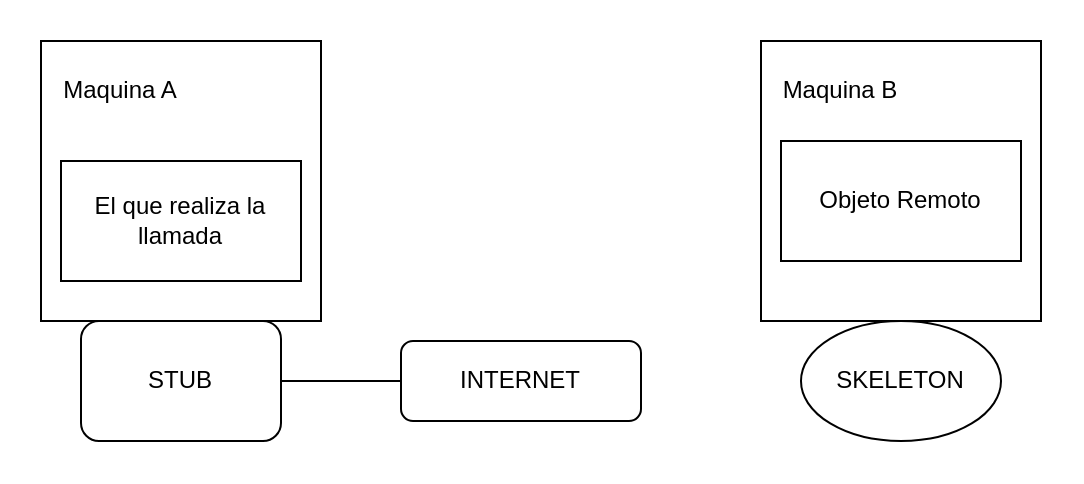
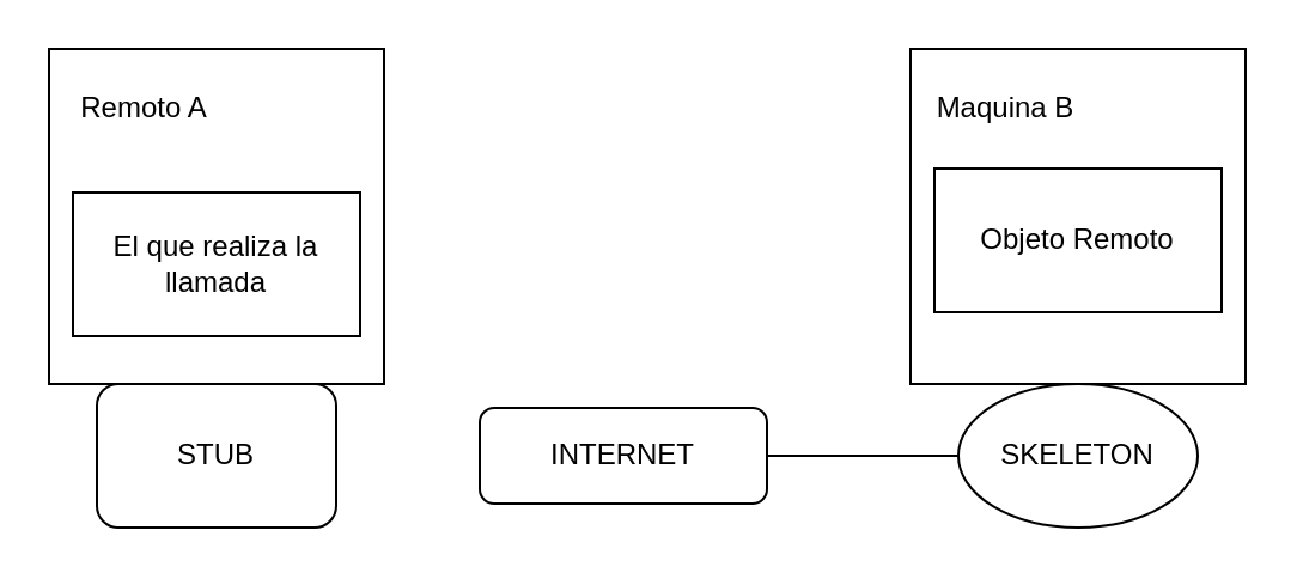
  <mxCell id="0" />
  <mxCell id="1" parent="0" />
  <mxCell id="2" value="" style="whiteSpace=wrap;html=1;aspect=fixed;" vertex="1" parent="1"><mxGeometry x="20" y="20" width="140" height="140" as="geometry" /></mxCell>
- <mxCell id="3" value="Maquina A" style="text;html=1;strokeColor=none;fillColor=none;align=center;verticalAlign=middle;whiteSpace=wrap;rounded=0;" vertex="1" parent="1"><mxGeometry x="30" y="30" width="60" height="30" as="geometry" /></mxCell>
+ <mxCell id="3" value="Remoto A" style="text;html=1;strokeColor=none;fillColor=none;align=center;verticalAlign=middle;whiteSpace=wrap;rounded=0;" vertex="1" parent="1"><mxGeometry x="30" y="30" width="60" height="30" as="geometry" /></mxCell>
  <mxCell id="4" value="El que realiza la llamada" style="rounded=0;whiteSpace=wrap;html=1;" vertex="1" parent="1"><mxGeometry x="30" y="80" width="120" height="60" as="geometry" /></mxCell>
  <mxCell id="5" value="STUB" style="whiteSpace=wrap;html=1;rounded=1;" vertex="1" parent="1"><mxGeometry x="40" y="160" width="100" height="60" as="geometry" /></mxCell>
  <mxCell id="6" value="INTERNET" style="rounded=1;whiteSpace=wrap;html=1;" vertex="1" parent="1"><mxGeometry x="200" y="170" width="120" height="40" as="geometry" /></mxCell>
  <mxCell id="7" value="" style="whiteSpace=wrap;html=1;aspect=fixed;" vertex="1" parent="1"><mxGeometry x="380" y="20" width="140" height="140" as="geometry" /></mxCell>
  <mxCell id="8" value="Maquina B" style="text;html=1;strokeColor=none;fillColor=none;align=center;verticalAlign=middle;whiteSpace=wrap;rounded=0;" vertex="1" parent="1"><mxGeometry x="390" y="30" width="60" height="30" as="geometry" /></mxCell>
  <mxCell id="9" value="Objeto Remoto" style="rounded=0;whiteSpace=wrap;html=1;" vertex="1" parent="1"><mxGeometry x="390" y="70" width="120" height="60" as="geometry" /></mxCell>
  <mxCell id="10" value="SKELETON" style="ellipse;whiteSpace=wrap;html=1;" vertex="1" parent="1"><mxGeometry x="400" y="160" width="100" height="60" as="geometry" /></mxCell>
- <mxCell id="11" value="" style="endArrow=none;html=1;rounded=0;exitX=1;exitY=0.5;exitDx=0;exitDy=0;entryX=0;entryY=0.5;entryDx=0;entryDy=0;" edge="1" parent="1" source="5" target="6"><mxGeometry width="50" height="50" relative="1" as="geometry"><mxPoint x="230" y="240" as="sourcePoint" /><mxPoint x="200" y="190" as="targetPoint" /></mxGeometry></mxCell>
+ <mxCell id="12" value="" style="endArrow=none;html=1;rounded=0;entryX=0;entryY=0.5;entryDx=0;entryDy=0;exitX=1;exitY=0.5;exitDx=0;exitDy=0;" edge="1" parent="1" source="6" target="10"><mxGeometry width="50" height="50" relative="1" as="geometry"><mxPoint x="230" y="240" as="sourcePoint" /><mxPoint x="280" y="190" as="targetPoint" /></mxGeometry></mxCell>
